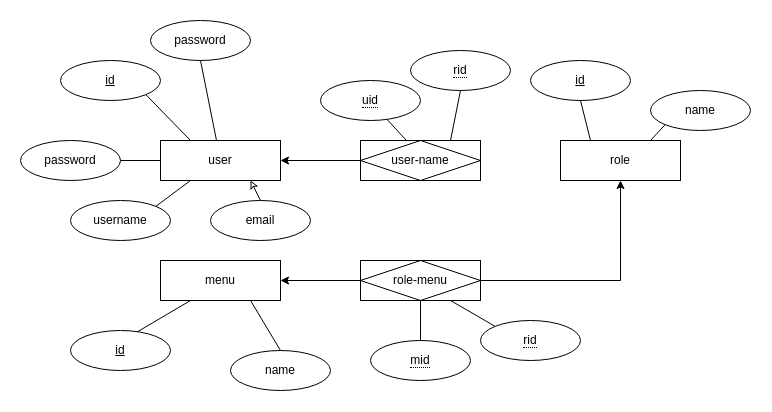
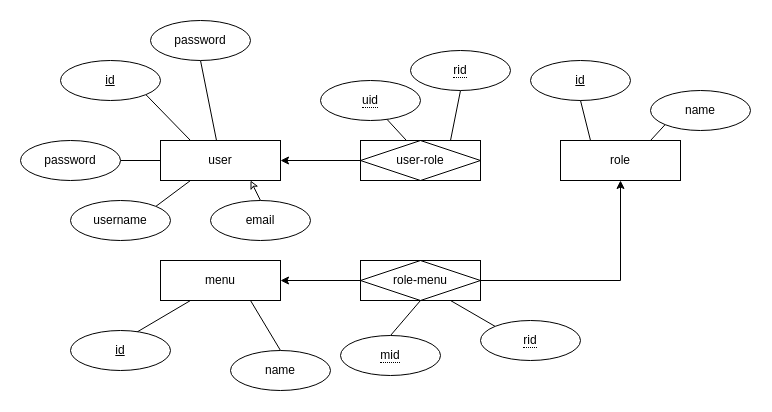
  <mxCell id="0" />
  <mxCell id="1" parent="0" />
  <mxCell id="2" value="user" style="whiteSpace=wrap;html=1;align=center;" vertex="1" parent="1"><mxGeometry x="160" y="140" width="120" height="40" as="geometry" /></mxCell>
  <mxCell id="3" value="menu" style="whiteSpace=wrap;html=1;align=center;" vertex="1" parent="1"><mxGeometry x="160" y="260" width="120" height="40" as="geometry" /></mxCell>
  <mxCell id="4" style="edgeStyle=orthogonalEdgeStyle;rounded=0;orthogonalLoop=1;jettySize=auto;html=1;exitX=0;exitY=0.5;exitDx=0;exitDy=0;entryX=1;entryY=0.5;entryDx=0;entryDy=0;" edge="1" parent="1" source="5" target="2"><mxGeometry relative="1" as="geometry" /></mxCell>
- <mxCell id="5" value="user-name" style="shape=associativeEntity;whiteSpace=wrap;html=1;align=center;" vertex="1" parent="1"><mxGeometry x="360" y="140" width="120" height="40" as="geometry" /></mxCell>
+ <mxCell id="5" value="user-role" style="shape=associativeEntity;whiteSpace=wrap;html=1;align=center;" vertex="1" parent="1"><mxGeometry x="360" y="140" width="120" height="40" as="geometry" /></mxCell>
  <mxCell id="6" style="edgeStyle=orthogonalEdgeStyle;rounded=0;orthogonalLoop=1;jettySize=auto;html=1;exitX=0;exitY=0.5;exitDx=0;exitDy=0;entryX=1;entryY=0.5;entryDx=0;entryDy=0;" edge="1" parent="1" source="8" target="3"><mxGeometry relative="1" as="geometry" /></mxCell>
  <mxCell id="7" style="edgeStyle=orthogonalEdgeStyle;rounded=0;orthogonalLoop=1;jettySize=auto;html=1;exitX=1;exitY=0.5;exitDx=0;exitDy=0;entryX=0.5;entryY=1;entryDx=0;entryDy=0;" edge="1" parent="1" source="8" target="9"><mxGeometry relative="1" as="geometry" /></mxCell>
  <mxCell id="8" value="role-menu" style="shape=associativeEntity;whiteSpace=wrap;html=1;align=center;" vertex="1" parent="1"><mxGeometry x="360" y="260" width="120" height="40" as="geometry" /></mxCell>
  <mxCell id="9" value="role" style="whiteSpace=wrap;html=1;align=center;" vertex="1" parent="1"><mxGeometry x="560" y="140" width="120" height="40" as="geometry" /></mxCell>
  <mxCell id="10" style="rounded=0;orthogonalLoop=1;jettySize=auto;html=1;exitX=1;exitY=1;exitDx=0;exitDy=0;entryX=0.25;entryY=0;entryDx=0;entryDy=0;endArrow=none;endFill=0;" edge="1" parent="1" source="11" target="2"><mxGeometry relative="1" as="geometry" /></mxCell>
  <mxCell id="11" value="id" style="ellipse;whiteSpace=wrap;html=1;align=center;fontStyle=4;" vertex="1" parent="1"><mxGeometry x="60" y="60" width="100" height="40" as="geometry" /></mxCell>
  <mxCell id="12" value="id" style="ellipse;whiteSpace=wrap;html=1;align=center;fontStyle=4;" vertex="1" parent="1"><mxGeometry x="530" y="60" width="100" height="40" as="geometry" /></mxCell>
  <mxCell id="13" style="rounded=0;orthogonalLoop=1;jettySize=auto;html=1;exitX=0.64;exitY=0.075;exitDx=0;exitDy=0;entryX=0.25;entryY=1;entryDx=0;entryDy=0;endArrow=none;endFill=0;exitPerimeter=0;" edge="1" parent="1" source="14" target="3"><mxGeometry relative="1" as="geometry" /></mxCell>
  <mxCell id="14" value="id" style="ellipse;whiteSpace=wrap;html=1;align=center;fontStyle=4;" vertex="1" parent="1"><mxGeometry x="70" y="330" width="100" height="40" as="geometry" /></mxCell>
  <mxCell id="15" value="&lt;span style=&quot;border-bottom: 1px dotted&quot;&gt;uid&lt;br&gt;&lt;/span&gt;" style="ellipse;whiteSpace=wrap;html=1;align=center;" vertex="1" parent="1"><mxGeometry x="320" y="80" width="100" height="40" as="geometry" /></mxCell>
  <mxCell id="16" style="rounded=0;orthogonalLoop=1;jettySize=auto;html=1;exitX=0.5;exitY=1;exitDx=0;exitDy=0;entryX=0.75;entryY=0;entryDx=0;entryDy=0;endArrow=none;endFill=0;" edge="1" parent="1" source="17" target="5"><mxGeometry relative="1" as="geometry" /></mxCell>
  <mxCell id="17" value="&lt;span style=&quot;border-bottom: 1px dotted&quot;&gt;rid&lt;br&gt;&lt;/span&gt;" style="ellipse;whiteSpace=wrap;html=1;align=center;" vertex="1" parent="1"><mxGeometry x="410" y="50" width="100" height="40" as="geometry" /></mxCell>
  <mxCell id="18" style="rounded=0;orthogonalLoop=1;jettySize=auto;html=1;exitX=0;exitY=0;exitDx=0;exitDy=0;entryX=0.75;entryY=1;entryDx=0;entryDy=0;endArrow=none;endFill=0;" edge="1" parent="1" source="19" target="8"><mxGeometry relative="1" as="geometry" /></mxCell>
  <mxCell id="19" value="&lt;span style=&quot;border-bottom: 1px dotted&quot;&gt;rid&lt;br&gt;&lt;/span&gt;" style="ellipse;whiteSpace=wrap;html=1;align=center;" vertex="1" parent="1"><mxGeometry x="480" y="320" width="100" height="40" as="geometry" /></mxCell>
  <mxCell id="20" style="rounded=0;orthogonalLoop=1;jettySize=auto;html=1;exitX=0.5;exitY=0;exitDx=0;exitDy=0;entryX=0.5;entryY=1;entryDx=0;entryDy=0;endArrow=none;endFill=0;" edge="1" parent="1" source="21" target="8"><mxGeometry relative="1" as="geometry" /></mxCell>
- <mxCell id="21" value="&lt;span style=&quot;border-bottom: 1px dotted&quot;&gt;mid&lt;br&gt;&lt;/span&gt;" style="ellipse;whiteSpace=wrap;html=1;align=center;" vertex="1" parent="1"><mxGeometry x="370" y="340" width="100" height="40" as="geometry" /></mxCell>
+ <mxCell id="21" value="&lt;span style=&quot;border-bottom: 1px dotted&quot;&gt;mid&lt;br&gt;&lt;/span&gt;" style="ellipse;whiteSpace=wrap;html=1;align=center;" vertex="1" parent="1"><mxGeometry x="340" y="335" width="100" height="40" as="geometry" /></mxCell>
  <mxCell id="22" style="rounded=0;orthogonalLoop=1;jettySize=auto;html=1;exitX=0;exitY=1;exitDx=0;exitDy=0;entryX=0.75;entryY=0;entryDx=0;entryDy=0;endArrow=none;endFill=0;" edge="1" parent="1" source="23" target="9"><mxGeometry relative="1" as="geometry" /></mxCell>
  <mxCell id="23" value="name" style="ellipse;whiteSpace=wrap;html=1;align=center;" vertex="1" parent="1"><mxGeometry x="650" y="90" width="100" height="40" as="geometry" /></mxCell>
  <mxCell id="24" style="rounded=0;orthogonalLoop=1;jettySize=auto;html=1;exitX=0.5;exitY=0;exitDx=0;exitDy=0;entryX=0.75;entryY=1;entryDx=0;entryDy=0;endArrow=none;endFill=0;" edge="1" parent="1" source="25" target="3"><mxGeometry relative="1" as="geometry" /></mxCell>
  <mxCell id="25" value="name" style="ellipse;whiteSpace=wrap;html=1;align=center;" vertex="1" parent="1"><mxGeometry x="230" y="350" width="100" height="40" as="geometry" /></mxCell>
  <mxCell id="26" style="rounded=0;orthogonalLoop=1;jettySize=auto;html=1;exitX=1;exitY=0;exitDx=0;exitDy=0;entryX=0.25;entryY=1;entryDx=0;entryDy=0;endArrow=none;endFill=0;" edge="1" parent="1" source="27" target="2"><mxGeometry relative="1" as="geometry" /></mxCell>
  <mxCell id="27" value="username" style="ellipse;whiteSpace=wrap;html=1;align=center;" vertex="1" parent="1"><mxGeometry x="70" y="200" width="100" height="40" as="geometry" /></mxCell>
  <mxCell id="28" value="" style="edgeStyle=orthogonalEdgeStyle;rounded=0;orthogonalLoop=1;jettySize=auto;html=1;endArrow=none;endFill=0;" edge="1" parent="1" source="29" target="2"><mxGeometry relative="1" as="geometry" /></mxCell>
  <mxCell id="29" value="password" style="ellipse;whiteSpace=wrap;html=1;align=center;" vertex="1" parent="1"><mxGeometry x="20" y="140" width="100" height="40" as="geometry" /></mxCell>
  <mxCell id="30" style="rounded=0;orthogonalLoop=1;jettySize=auto;html=1;exitX=0.5;exitY=1;exitDx=0;exitDy=0;endArrow=none;endFill=0;" edge="1" parent="1" source="31" target="2"><mxGeometry relative="1" as="geometry" /></mxCell>
  <mxCell id="31" value="password" style="ellipse;whiteSpace=wrap;html=1;align=center;" vertex="1" parent="1"><mxGeometry x="150" y="20" width="100" height="40" as="geometry" /></mxCell>
  <mxCell id="32" style="rounded=0;orthogonalLoop=1;jettySize=auto;html=1;exitX=0.5;exitY=0;exitDx=0;exitDy=0;entryX=0.75;entryY=1;entryDx=0;entryDy=0;endArrow=classic;endFill=0;" edge="1" parent="1" source="33" target="2"><mxGeometry relative="1" as="geometry" /></mxCell>
  <mxCell id="33" value="email" style="ellipse;whiteSpace=wrap;html=1;align=center;" vertex="1" parent="1"><mxGeometry x="210" y="200" width="100" height="40" as="geometry" /></mxCell>
  <mxCell id="34" style="rounded=0;orthogonalLoop=1;jettySize=auto;html=1;entryX=0.383;entryY=0;entryDx=0;entryDy=0;entryPerimeter=0;endArrow=none;endFill=0;" edge="1" parent="1" source="15" target="5"><mxGeometry relative="1" as="geometry" /></mxCell>
  <mxCell id="35" style="rounded=0;orthogonalLoop=1;jettySize=auto;html=1;exitX=0.5;exitY=1;exitDx=0;exitDy=0;entryX=0.25;entryY=0;entryDx=0;entryDy=0;endArrow=none;endFill=0;" edge="1" parent="1" source="12" target="9"><mxGeometry relative="1" as="geometry" /></mxCell>
